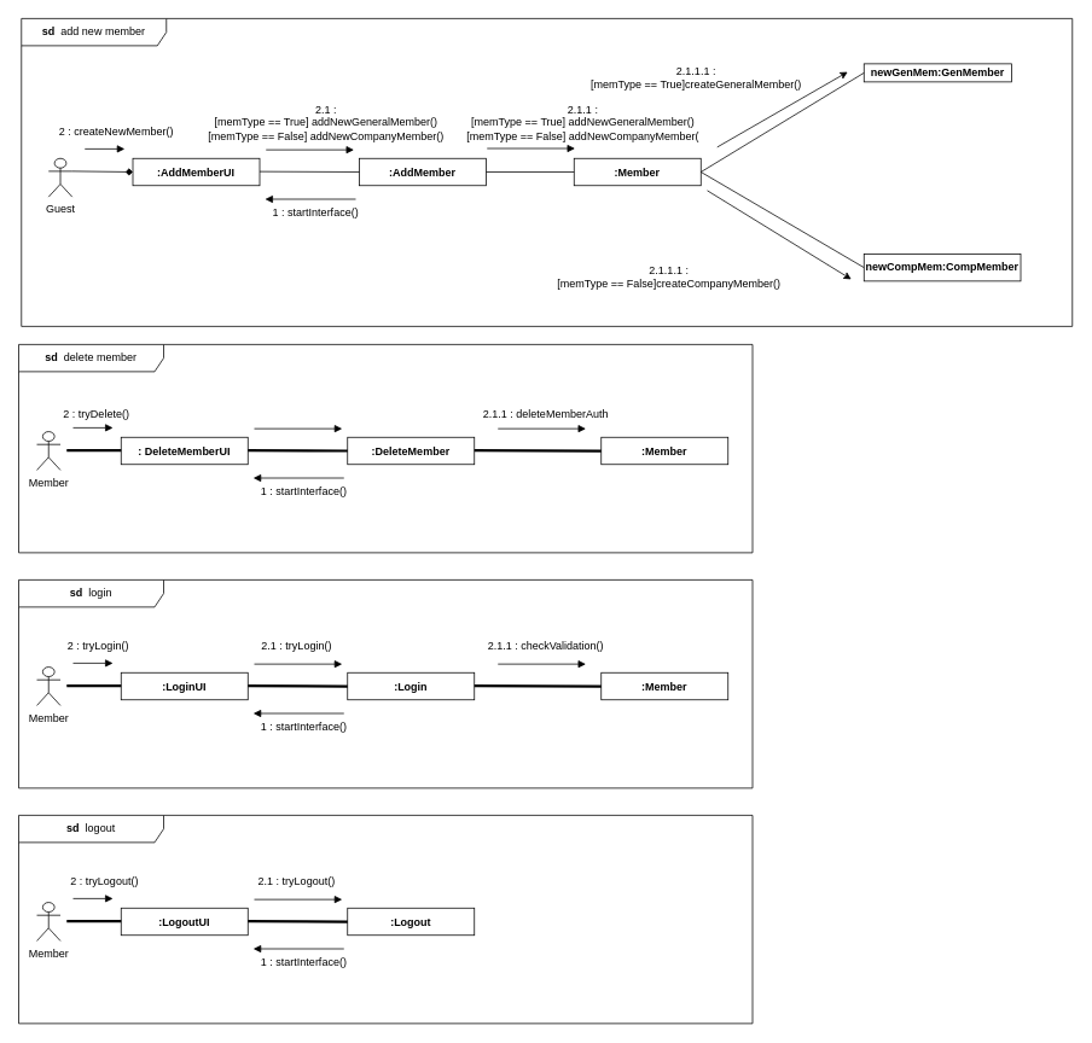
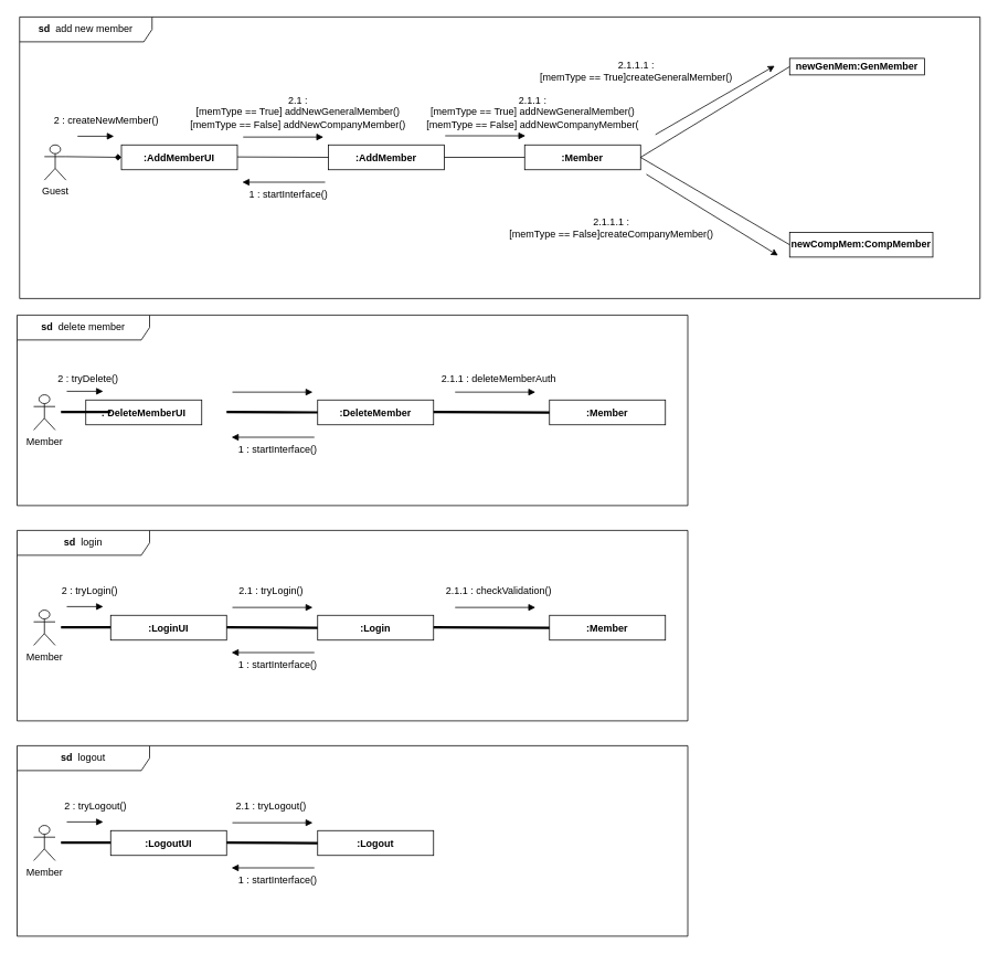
  <mxCell id="0" />
  <mxCell id="1" parent="0" />
  <mxCell id="2" value="&lt;b&gt;sd&amp;nbsp; &lt;/b&gt;login" style="shape=umlFrame;whiteSpace=wrap;html=1;pointerEvents=0;recursiveResize=0;container=1;collapsible=0;width=160;" vertex="1" parent="1"><mxGeometry x="20" y="640" width="810" height="230" as="geometry" /></mxCell>
  <mxCell id="3" value="Member" style="shape=umlActor;verticalLabelPosition=bottom;verticalAlign=top;html=1;outlineConnect=0;" vertex="1" parent="2"><mxGeometry x="20" y="96.25" width="26" height="42.5" as="geometry" /></mxCell>
  <mxCell id="4" value=":LoginUI" style="fontStyle=1;whiteSpace=wrap;html=1;" vertex="1" parent="2"><mxGeometry x="113" y="102.5" width="140" height="30" as="geometry" /></mxCell>
  <mxCell id="5" value=":Member" style="fontStyle=1;whiteSpace=wrap;html=1;" vertex="1" parent="2"><mxGeometry x="643" y="102.5" width="140" height="30" as="geometry" /></mxCell>
  <mxCell id="6" value=":Login" style="fontStyle=1;whiteSpace=wrap;html=1;" vertex="1" parent="2"><mxGeometry x="363" y="102.5" width="140" height="30" as="geometry" /></mxCell>
  <mxCell id="7" value="" style="endArrow=none;startArrow=none;endFill=0;startFill=0;endSize=8;html=1;verticalAlign=bottom;labelBackgroundColor=none;strokeWidth=3;rounded=0;" edge="1" parent="2"><mxGeometry width="160" relative="1" as="geometry"><mxPoint x="53" y="117" as="sourcePoint" /><mxPoint x="113" y="117" as="targetPoint" /></mxGeometry></mxCell>
  <mxCell id="8" value="" style="endArrow=none;startArrow=none;endFill=0;startFill=0;endSize=8;html=1;verticalAlign=bottom;labelBackgroundColor=none;strokeWidth=3;rounded=0;entryX=0;entryY=0.5;entryDx=0;entryDy=0;" edge="1" parent="2" target="6"><mxGeometry width="160" relative="1" as="geometry"><mxPoint x="253" y="117" as="sourcePoint" /><mxPoint x="360" y="117" as="targetPoint" /></mxGeometry></mxCell>
  <mxCell id="9" value="" style="endArrow=none;startArrow=none;endFill=0;startFill=0;endSize=8;html=1;verticalAlign=bottom;labelBackgroundColor=none;strokeWidth=3;rounded=0;entryX=0;entryY=0.5;entryDx=0;entryDy=0;" edge="1" parent="2" target="5"><mxGeometry width="160" relative="1" as="geometry"><mxPoint x="503" y="117" as="sourcePoint" /><mxPoint x="610" y="120" as="targetPoint" /></mxGeometry></mxCell>
  <mxCell id="10" value="" style="html=1;verticalAlign=bottom;labelBackgroundColor=none;endArrow=block;endFill=1;rounded=0;" edge="1" parent="2"><mxGeometry width="160" relative="1" as="geometry"><mxPoint x="60" y="92" as="sourcePoint" /><mxPoint x="104" y="92" as="targetPoint" /></mxGeometry></mxCell>
  <mxCell id="11" value="" style="html=1;verticalAlign=bottom;labelBackgroundColor=none;endArrow=block;endFill=1;rounded=0;" edge="1" parent="2"><mxGeometry width="160" relative="1" as="geometry"><mxPoint x="260" y="93" as="sourcePoint" /><mxPoint x="357" y="93" as="targetPoint" /></mxGeometry></mxCell>
  <mxCell id="12" value="" style="html=1;verticalAlign=bottom;labelBackgroundColor=none;endArrow=block;endFill=1;rounded=0;" edge="1" parent="2"><mxGeometry width="160" relative="1" as="geometry"><mxPoint x="529" y="93" as="sourcePoint" /><mxPoint x="626" y="93" as="targetPoint" /></mxGeometry></mxCell>
  <mxCell id="13" value="" style="html=1;verticalAlign=bottom;labelBackgroundColor=none;endArrow=block;endFill=1;rounded=0;" edge="1" parent="2"><mxGeometry width="160" relative="1" as="geometry"><mxPoint x="359" y="147.5" as="sourcePoint" /><mxPoint x="259" y="147.5" as="targetPoint" /></mxGeometry></mxCell>
  <mxCell id="14" value="1 : startInterface()" style="text;html=1;strokeColor=none;fillColor=none;align=center;verticalAlign=middle;whiteSpace=wrap;rounded=0;" vertex="1" parent="2"><mxGeometry x="240" y="147.5" width="150" height="30" as="geometry" /></mxCell>
  <mxCell id="15" value="2 : tryLogin()" style="text;html=1;strokeColor=none;fillColor=none;align=center;verticalAlign=middle;whiteSpace=wrap;rounded=0;" vertex="1" parent="2"><mxGeometry x="13" y="57.5" width="150" height="30" as="geometry" /></mxCell>
  <mxCell id="16" value="2.1 : tryLogin()" style="text;html=1;strokeColor=none;fillColor=none;align=center;verticalAlign=middle;whiteSpace=wrap;rounded=0;" vertex="1" parent="2"><mxGeometry x="232" y="57.5" width="150" height="30" as="geometry" /></mxCell>
  <mxCell id="17" value="2.1.1 : checkValidation()" style="text;html=1;strokeColor=none;fillColor=none;align=center;verticalAlign=middle;whiteSpace=wrap;rounded=0;" vertex="1" parent="2"><mxGeometry x="507" y="57.5" width="150" height="30" as="geometry" /></mxCell>
  <mxCell id="18" value="&lt;b&gt;sd&amp;nbsp; &lt;/b&gt;add new member" style="shape=umlFrame;whiteSpace=wrap;html=1;pointerEvents=0;recursiveResize=0;container=1;collapsible=0;width=160;" vertex="1" parent="1"><mxGeometry x="23" y="20" width="1160" height="340" as="geometry" /></mxCell>
  <mxCell id="19" value="Guest" style="shape=umlActor;verticalLabelPosition=bottom;verticalAlign=top;html=1;outlineConnect=0;" vertex="1" parent="18"><mxGeometry x="30" y="154.5" width="26" height="42.5" as="geometry" /></mxCell>
  <mxCell id="20" value=":AddMemberUI" style="fontStyle=1;whiteSpace=wrap;html=1;" vertex="1" parent="18"><mxGeometry x="123" y="154.5" width="140" height="30" as="geometry" /></mxCell>
  <mxCell id="21" value=":Member" style="fontStyle=1;whiteSpace=wrap;html=1;" vertex="1" parent="18"><mxGeometry x="610" y="154.5" width="140" height="30" as="geometry" /></mxCell>
  <mxCell id="22" value=":AddMember" style="fontStyle=1;whiteSpace=wrap;html=1;" vertex="1" parent="18"><mxGeometry x="373" y="154.5" width="140" height="30" as="geometry" /></mxCell>
  <mxCell id="23" value="newCompMem:CompMember" style="fontStyle=1;whiteSpace=wrap;html=1;" vertex="1" parent="18"><mxGeometry x="930" y="260" width="173" height="30" as="geometry" /></mxCell>
  <mxCell id="24" value="" style="html=1;verticalAlign=bottom;labelBackgroundColor=none;endArrow=block;endFill=1;rounded=0;" edge="1" parent="18"><mxGeometry width="160" relative="1" as="geometry"><mxPoint x="70" y="144" as="sourcePoint" /><mxPoint x="114" y="144" as="targetPoint" /></mxGeometry></mxCell>
  <mxCell id="25" value="" style="html=1;verticalAlign=bottom;labelBackgroundColor=none;endArrow=block;endFill=1;rounded=0;" edge="1" parent="18"><mxGeometry width="160" relative="1" as="geometry"><mxPoint x="270" y="145" as="sourcePoint" /><mxPoint x="367" y="145" as="targetPoint" /></mxGeometry></mxCell>
  <mxCell id="26" value="" style="html=1;verticalAlign=bottom;labelBackgroundColor=none;endArrow=block;endFill=1;rounded=0;" edge="1" parent="18"><mxGeometry width="160" relative="1" as="geometry"><mxPoint x="369" y="199.5" as="sourcePoint" /><mxPoint x="269" y="199.5" as="targetPoint" /></mxGeometry></mxCell>
  <mxCell id="27" value="1 : startInterface()" style="text;html=1;strokeColor=none;fillColor=none;align=center;verticalAlign=middle;whiteSpace=wrap;rounded=0;" vertex="1" parent="18"><mxGeometry x="250" y="199.5" width="150" height="30" as="geometry" /></mxCell>
  <mxCell id="28" value="2 : createNewMember()" style="text;html=1;strokeColor=none;fillColor=none;align=center;verticalAlign=middle;whiteSpace=wrap;rounded=0;" vertex="1" parent="18"><mxGeometry x="30" y="109.5" width="150" height="30" as="geometry" /></mxCell>
  <mxCell id="29" value="2.1 : &lt;br&gt;[memType == True] addNewGeneralMember()&lt;br&gt;[memType == False] addNewCompanyMember()" style="text;html=1;strokeColor=none;fillColor=none;align=center;verticalAlign=middle;whiteSpace=wrap;rounded=0;" vertex="1" parent="18"><mxGeometry x="203" y="100" width="267" height="30" as="geometry" /></mxCell>
  <mxCell id="30" value="2.1.1.1 : &lt;br&gt;[memType == True]createGeneralMember()" style="text;html=1;strokeColor=none;fillColor=none;align=center;verticalAlign=middle;whiteSpace=wrap;rounded=0;" vertex="1" parent="18"><mxGeometry x="620" y="50" width="250" height="30" as="geometry" /></mxCell>
  <mxCell id="31" value="" style="endArrow=diamond;html=1;rounded=0;entryX=0;entryY=0.5;entryDx=0;entryDy=0;exitX=1;exitY=0.333;exitDx=0;exitDy=0;exitPerimeter=0;" edge="1" parent="18" source="19" target="20"><mxGeometry width="50" height="50" relative="1" as="geometry"><mxPoint x="83" y="172" as="sourcePoint" /><mxPoint x="113" y="152" as="targetPoint" /></mxGeometry></mxCell>
  <mxCell id="32" value="" style="endArrow=none;html=1;rounded=0;entryX=0;entryY=0.5;entryDx=0;entryDy=0;exitX=1;exitY=0.333;exitDx=0;exitDy=0;exitPerimeter=0;" edge="1" parent="18" target="22"><mxGeometry width="50" height="50" relative="1" as="geometry"><mxPoint x="263" y="169" as="sourcePoint" /><mxPoint x="330" y="170" as="targetPoint" /></mxGeometry></mxCell>
  <mxCell id="33" value="" style="endArrow=none;html=1;rounded=0;entryX=0;entryY=0.5;entryDx=0;entryDy=0;exitX=1;exitY=0.5;exitDx=0;exitDy=0;" edge="1" parent="18" source="22" target="21"><mxGeometry width="50" height="50" relative="1" as="geometry"><mxPoint x="533" y="169" as="sourcePoint" /><mxPoint x="600" y="170" as="targetPoint" /></mxGeometry></mxCell>
  <mxCell id="34" value="newGenMem:GenMember" style="fontStyle=1;whiteSpace=wrap;html=1;" vertex="1" parent="18"><mxGeometry x="930" y="50" width="163" height="20" as="geometry" /></mxCell>
  <mxCell id="35" value="" style="endArrow=none;html=1;rounded=0;exitX=1;exitY=0.5;exitDx=0;exitDy=0;entryX=0;entryY=0.5;entryDx=0;entryDy=0;" edge="1" parent="18" source="21" target="34"><mxGeometry width="50" height="50" relative="1" as="geometry"><mxPoint x="713" y="184.5" as="sourcePoint" /><mxPoint x="713" y="271.5" as="targetPoint" /></mxGeometry></mxCell>
  <mxCell id="36" value="" style="endArrow=none;html=1;rounded=0;exitX=1;exitY=0.5;exitDx=0;exitDy=0;entryX=0;entryY=0.5;entryDx=0;entryDy=0;" edge="1" parent="18" source="21" target="23"><mxGeometry width="50" height="50" relative="1" as="geometry"><mxPoint x="824" y="294.5" as="sourcePoint" /><mxPoint x="920" y="294.5" as="targetPoint" /></mxGeometry></mxCell>
  <mxCell id="37" value="2.1.1 : &lt;br&gt;[memType == True] addNewGeneralMember()&lt;br style=&quot;border-color: var(--border-color);&quot;&gt;[memType == False] addNewCompanyMember(" style="text;html=1;strokeColor=none;fillColor=none;align=center;verticalAlign=middle;whiteSpace=wrap;rounded=0;" vertex="1" parent="18"><mxGeometry x="470" y="100" width="300" height="30" as="geometry" /></mxCell>
  <mxCell id="38" value="" style="endArrow=classic;html=1;rounded=0;exitX=1;exitY=0.5;exitDx=0;exitDy=0;" edge="1" parent="18"><mxGeometry width="50" height="50" relative="1" as="geometry"><mxPoint x="768" y="142" as="sourcePoint" /><mxPoint x="912" y="59" as="targetPoint" /></mxGeometry></mxCell>
  <mxCell id="39" value="" style="endArrow=classic;html=1;rounded=0;entryX=0;entryY=0.5;entryDx=0;entryDy=0;" edge="1" parent="18"><mxGeometry width="50" height="50" relative="1" as="geometry"><mxPoint x="757" y="190" as="sourcePoint" /><mxPoint x="916" y="288" as="targetPoint" /></mxGeometry></mxCell>
- <mxCell id="40" value="2.1.1.1 : &lt;br&gt;[memType == False]createCompanyMember()" style="text;html=1;strokeColor=none;fillColor=none;align=center;verticalAlign=middle;whiteSpace=wrap;rounded=0;" vertex="1" parent="18"><mxGeometry x="590" y="270" width="250" height="30" as="geometry" /></mxCell>
+ <mxCell id="40" value="2.1.1.1 : &lt;br&gt;[memType == False]createCompanyMember()" style="text;html=1;strokeColor=none;fillColor=none;align=center;verticalAlign=middle;whiteSpace=wrap;rounded=0;" vertex="1" parent="18"><mxGeometry x="590" y="240" width="250" height="30" as="geometry" /></mxCell>
  <mxCell id="41" value="" style="html=1;verticalAlign=bottom;labelBackgroundColor=none;endArrow=block;endFill=1;rounded=0;" edge="1" parent="18"><mxGeometry width="160" relative="1" as="geometry"><mxPoint x="514" y="143.5" as="sourcePoint" /><mxPoint x="611" y="143.5" as="targetPoint" /></mxGeometry></mxCell>
  <mxCell id="42" value="&lt;b&gt;sd&amp;nbsp; &lt;/b&gt;delete member" style="shape=umlFrame;whiteSpace=wrap;html=1;pointerEvents=0;recursiveResize=0;container=1;collapsible=0;width=160;" vertex="1" parent="1"><mxGeometry x="20" y="380" width="810" height="230" as="geometry" /></mxCell>
  <mxCell id="43" value="Member" style="shape=umlActor;verticalLabelPosition=bottom;verticalAlign=top;html=1;outlineConnect=0;" vertex="1" parent="42"><mxGeometry x="20" y="96.25" width="26" height="42.5" as="geometry" /></mxCell>
- <mxCell id="44" value=": DeleteMemberUI" style="fontStyle=1;whiteSpace=wrap;html=1;" vertex="1" parent="42"><mxGeometry x="113" y="102.5" width="140" height="30" as="geometry" /></mxCell>
+ <mxCell id="44" value=": DeleteMemberUI" style="fontStyle=1;whiteSpace=wrap;html=1;" vertex="1" parent="42"><mxGeometry x="83" y="102.5" width="140" height="30" as="geometry" /></mxCell>
  <mxCell id="45" value=":Member" style="fontStyle=1;whiteSpace=wrap;html=1;" vertex="1" parent="42"><mxGeometry x="643" y="102.5" width="140" height="30" as="geometry" /></mxCell>
  <mxCell id="46" value=":DeleteMember" style="fontStyle=1;whiteSpace=wrap;html=1;" vertex="1" parent="42"><mxGeometry x="363" y="102.5" width="140" height="30" as="geometry" /></mxCell>
  <mxCell id="47" value="" style="endArrow=none;startArrow=none;endFill=0;startFill=0;endSize=8;html=1;verticalAlign=bottom;labelBackgroundColor=none;strokeWidth=3;rounded=0;" edge="1" parent="42"><mxGeometry width="160" relative="1" as="geometry"><mxPoint x="53" y="117" as="sourcePoint" /><mxPoint x="113" y="117" as="targetPoint" /></mxGeometry></mxCell>
  <mxCell id="48" value="" style="endArrow=none;startArrow=none;endFill=0;startFill=0;endSize=8;html=1;verticalAlign=bottom;labelBackgroundColor=none;strokeWidth=3;rounded=0;entryX=0;entryY=0.5;entryDx=0;entryDy=0;" edge="1" parent="42" target="46"><mxGeometry width="160" relative="1" as="geometry"><mxPoint x="253" y="117" as="sourcePoint" /><mxPoint x="360" y="117" as="targetPoint" /></mxGeometry></mxCell>
  <mxCell id="49" value="" style="endArrow=none;startArrow=none;endFill=0;startFill=0;endSize=8;html=1;verticalAlign=bottom;labelBackgroundColor=none;strokeWidth=3;rounded=0;entryX=0;entryY=0.5;entryDx=0;entryDy=0;" edge="1" parent="42" target="45"><mxGeometry width="160" relative="1" as="geometry"><mxPoint x="503" y="117" as="sourcePoint" /><mxPoint x="610" y="120" as="targetPoint" /></mxGeometry></mxCell>
  <mxCell id="50" value="" style="html=1;verticalAlign=bottom;labelBackgroundColor=none;endArrow=block;endFill=1;rounded=0;" edge="1" parent="42"><mxGeometry width="160" relative="1" as="geometry"><mxPoint x="60" y="92" as="sourcePoint" /><mxPoint x="104" y="92" as="targetPoint" /></mxGeometry></mxCell>
  <mxCell id="51" value="" style="html=1;verticalAlign=bottom;labelBackgroundColor=none;endArrow=block;endFill=1;rounded=0;" edge="1" parent="42"><mxGeometry width="160" relative="1" as="geometry"><mxPoint x="260" y="93" as="sourcePoint" /><mxPoint x="357" y="93" as="targetPoint" /></mxGeometry></mxCell>
  <mxCell id="52" value="" style="html=1;verticalAlign=bottom;labelBackgroundColor=none;endArrow=block;endFill=1;rounded=0;" edge="1" parent="42"><mxGeometry width="160" relative="1" as="geometry"><mxPoint x="529" y="93" as="sourcePoint" /><mxPoint x="626" y="93" as="targetPoint" /></mxGeometry></mxCell>
  <mxCell id="53" value="" style="html=1;verticalAlign=bottom;labelBackgroundColor=none;endArrow=block;endFill=1;rounded=0;" edge="1" parent="42"><mxGeometry width="160" relative="1" as="geometry"><mxPoint x="359" y="147.5" as="sourcePoint" /><mxPoint x="259" y="147.5" as="targetPoint" /></mxGeometry></mxCell>
  <mxCell id="54" value="1 : startInterface()" style="text;html=1;strokeColor=none;fillColor=none;align=center;verticalAlign=middle;whiteSpace=wrap;rounded=0;" vertex="1" parent="42"><mxGeometry x="240" y="147.5" width="150" height="30" as="geometry" /></mxCell>
  <mxCell id="55" value="2 : tryDelete()" style="text;html=1;strokeColor=none;fillColor=none;align=center;verticalAlign=middle;whiteSpace=wrap;rounded=0;" vertex="1" parent="42"><mxGeometry x="11" y="61.5" width="150" height="30" as="geometry" /></mxCell>
  <mxCell id="56" value="2.1.1 : deleteMemberAuth" style="text;html=1;strokeColor=none;fillColor=none;align=center;verticalAlign=middle;whiteSpace=wrap;rounded=0;" vertex="1" parent="42"><mxGeometry x="507" y="61.5" width="150" height="30" as="geometry" /></mxCell>
  <mxCell id="57" value="&lt;b&gt;sd&amp;nbsp;&lt;/b&gt; logout" style="shape=umlFrame;whiteSpace=wrap;html=1;pointerEvents=0;recursiveResize=0;container=1;collapsible=0;width=160;" vertex="1" parent="1"><mxGeometry x="20" y="900" width="810" height="230" as="geometry" /></mxCell>
  <mxCell id="58" value="Member" style="shape=umlActor;verticalLabelPosition=bottom;verticalAlign=top;html=1;outlineConnect=0;" vertex="1" parent="57"><mxGeometry x="20" y="96.25" width="26" height="42.5" as="geometry" /></mxCell>
  <mxCell id="59" value=":LogoutUI" style="fontStyle=1;whiteSpace=wrap;html=1;" vertex="1" parent="57"><mxGeometry x="113" y="102.5" width="140" height="30" as="geometry" /></mxCell>
  <mxCell id="60" value=":Logout" style="fontStyle=1;whiteSpace=wrap;html=1;" vertex="1" parent="57"><mxGeometry x="363" y="102.5" width="140" height="30" as="geometry" /></mxCell>
  <mxCell id="61" value="" style="endArrow=none;startArrow=none;endFill=0;startFill=0;endSize=8;html=1;verticalAlign=bottom;labelBackgroundColor=none;strokeWidth=3;rounded=0;" edge="1" parent="57"><mxGeometry width="160" relative="1" as="geometry"><mxPoint x="53" y="117" as="sourcePoint" /><mxPoint x="113" y="117" as="targetPoint" /></mxGeometry></mxCell>
  <mxCell id="62" value="" style="endArrow=none;startArrow=none;endFill=0;startFill=0;endSize=8;html=1;verticalAlign=bottom;labelBackgroundColor=none;strokeWidth=3;rounded=0;entryX=0;entryY=0.5;entryDx=0;entryDy=0;" edge="1" parent="57" target="60"><mxGeometry width="160" relative="1" as="geometry"><mxPoint x="253" y="117" as="sourcePoint" /><mxPoint x="360" y="117" as="targetPoint" /></mxGeometry></mxCell>
  <mxCell id="63" value="" style="html=1;verticalAlign=bottom;labelBackgroundColor=none;endArrow=block;endFill=1;rounded=0;" edge="1" parent="57"><mxGeometry width="160" relative="1" as="geometry"><mxPoint x="60" y="92" as="sourcePoint" /><mxPoint x="104" y="92" as="targetPoint" /></mxGeometry></mxCell>
  <mxCell id="64" value="" style="html=1;verticalAlign=bottom;labelBackgroundColor=none;endArrow=block;endFill=1;rounded=0;" edge="1" parent="57"><mxGeometry width="160" relative="1" as="geometry"><mxPoint x="260" y="93" as="sourcePoint" /><mxPoint x="357" y="93" as="targetPoint" /></mxGeometry></mxCell>
  <mxCell id="65" value="" style="html=1;verticalAlign=bottom;labelBackgroundColor=none;endArrow=block;endFill=1;rounded=0;" edge="1" parent="57"><mxGeometry width="160" relative="1" as="geometry"><mxPoint x="359" y="147.5" as="sourcePoint" /><mxPoint x="259" y="147.5" as="targetPoint" /></mxGeometry></mxCell>
  <mxCell id="66" value="1 : startInterface()" style="text;html=1;strokeColor=none;fillColor=none;align=center;verticalAlign=middle;whiteSpace=wrap;rounded=0;" vertex="1" parent="57"><mxGeometry x="240" y="147.5" width="150" height="30" as="geometry" /></mxCell>
  <mxCell id="67" value="2 : tryLogout()" style="text;html=1;strokeColor=none;fillColor=none;align=center;verticalAlign=middle;whiteSpace=wrap;rounded=0;" vertex="1" parent="57"><mxGeometry x="20" y="57.5" width="150" height="30" as="geometry" /></mxCell>
  <mxCell id="68" value="2.1 : tryLogout()" style="text;html=1;strokeColor=none;fillColor=none;align=center;verticalAlign=middle;whiteSpace=wrap;rounded=0;" vertex="1" parent="57"><mxGeometry x="232" y="57.5" width="150" height="30" as="geometry" /></mxCell>
